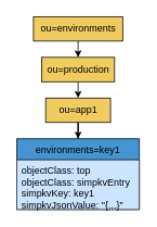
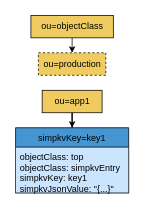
  <mxCell id="0" />
  <mxCell id="1" parent="0" />
- <mxCell id="2" value="environments=key1" style="swimlane;fontStyle=0;childLayout=stackLayout;horizontal=1;startSize=26;horizontalStack=0;resizeParent=1;resizeParentMax=0;resizeLast=0;collapsible=1;marginBottom=0;fillColor=#4495D1;" parent="1" vertex="1"><mxGeometry x="20" y="170" width="151" height="87" as="geometry"><mxRectangle x="48" y="1630" width="117" height="26" as="alternateBounds" /></mxGeometry></mxCell>
+ <mxCell id="2" value="simpkvKey=key1" style="swimlane;fontStyle=0;childLayout=stackLayout;horizontal=1;startSize=26;horizontalStack=0;resizeParent=1;resizeParentMax=0;resizeLast=0;collapsible=1;marginBottom=0;fillColor=#4495D1;" parent="1" vertex="1"><mxGeometry x="20" y="170" width="151" height="87" as="geometry"><mxRectangle x="48" y="1630" width="117" height="26" as="alternateBounds" /></mxGeometry></mxCell>
  <mxCell id="3" value="objectClass: top&#10;objectClass: simpkvEntry&#10;simpkvKey: key1&#10;simpkvJsonValue: &quot;{...}&quot;&#10;" style="text;strokeColor=#36393d;fillColor=#cce5ff;align=left;verticalAlign=top;spacingLeft=4;spacingRight=4;overflow=hidden;rotatable=0;points=[[0,0.5],[1,0.5]];portConstraint=eastwest;autosize=1;" parent="2" vertex="1"><mxGeometry y="26" width="151" height="61" as="geometry" /></mxCell>
  <mxCell id="4" style="edgeStyle=orthogonalEdgeStyle;rounded=0;orthogonalLoop=1;jettySize=auto;html=1;exitX=0.5;exitY=1;exitDx=0;exitDy=0;entryX=0.5;entryY=0;entryDx=0;entryDy=0;" parent="1" source="5" target="7" edge="1"><mxGeometry relative="1" as="geometry" /></mxCell>
- <mxCell id="5" value="ou=environments" style="whiteSpace=wrap;html=1;fillColor=#F0CC60;" parent="1" vertex="1"><mxGeometry x="40.5" y="20" width="110" height="30" as="geometry" /></mxCell>
- <mxCell id="6" style="edgeStyle=orthogonalEdgeStyle;rounded=0;orthogonalLoop=1;jettySize=auto;html=1;exitX=0.5;exitY=1;exitDx=0;exitDy=0;entryX=0.5;entryY=0;entryDx=0;entryDy=0;" parent="1" source="7" target="9" edge="1"><mxGeometry relative="1" as="geometry" /></mxCell>
- <mxCell id="7" value="ou=production" style="whiteSpace=wrap;html=1;fillColor=#F0CC60;" parent="1" vertex="1"><mxGeometry x="50.5" y="70" width="90" height="30" as="geometry" /></mxCell>
+ <mxCell id="5" value="ou=objectClass" style="whiteSpace=wrap;html=1;fillColor=#F0CC60;" parent="1" vertex="1"><mxGeometry x="40.5" y="20" width="110" height="30" as="geometry" /></mxCell>
+ <mxCell id="7" value="ou=production" style="whiteSpace=wrap;html=1;fillColor=#F0CC60;dashed=1;" parent="1" vertex="1"><mxGeometry x="50.5" y="70" width="90" height="30" as="geometry" /></mxCell>
  <mxCell id="8" style="edgeStyle=orthogonalEdgeStyle;rounded=0;orthogonalLoop=1;jettySize=auto;html=1;exitX=0.5;exitY=1;exitDx=0;exitDy=0;" parent="1" source="9" target="2" edge="1"><mxGeometry relative="1" as="geometry" /></mxCell>
  <mxCell id="9" value="ou=app1" style="whiteSpace=wrap;html=1;fillColor=#F0CC60;" parent="1" vertex="1"><mxGeometry x="55.5" y="120" width="80" height="30" as="geometry" /></mxCell>
